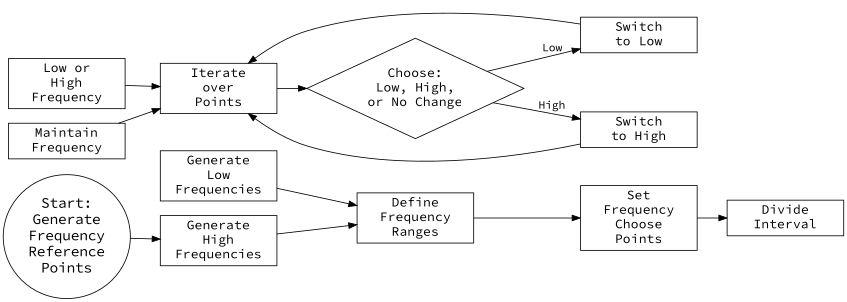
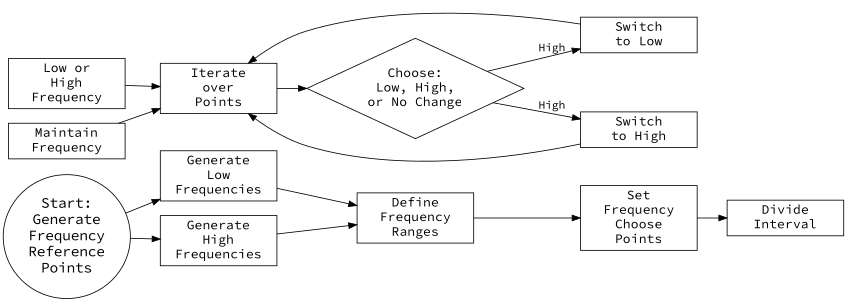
  digraph {
    fontname="Source Code Pro"
    rankdir=LR
    node [fontname="Source Code Pro" fontsize=16 shape=box]
    edge [fontname="Source Code Pro"]
    n1 [fontsize=18 label="Start:\nGenerate\nFrequency\nReference\nPoints" shape=ellipse width=2.0]
    n2 [label="Generate\nLow\nFrequencies" width=2.0]
    n3 [label="Generate\nHigh\nFrequencies" width=2.0]
    n4 [label="Define\nFrequency\nRanges" width=2.0]
    n5 [label="Set\nFrequency\nChoose\nPoints" width=2.0]
    n6 [label="Divide\nInterval" width=2.0]
    n7 [label="Low or\nHigh\nFrequency" width=2.0]
    n8 [label="Iterate\nover\nPoints" width=2.0]
    n9 [label="Choose:\nLow, High,\nor No Change" shape=diamond width=2.0]
    n10 [label="Switch\nto Low" width=2.0]
    n11 [label="Switch\nto High" width=2.0]
    n12 [label="Maintain\nFrequency" width=2.0]
+   n1 -> n2
    n1 -> n3
    n2 -> n4
    n3 -> n4
    n4 -> n5
    n5 -> n6
    n7 -> n8
    n8 -> n9
-   n9 -> n10 [label=Low]
+   n9 -> n10 [label=High]
    n9 -> n11 [label=High]
    n10 -> n8
    n11 -> n8
    n12 -> n8
  }
